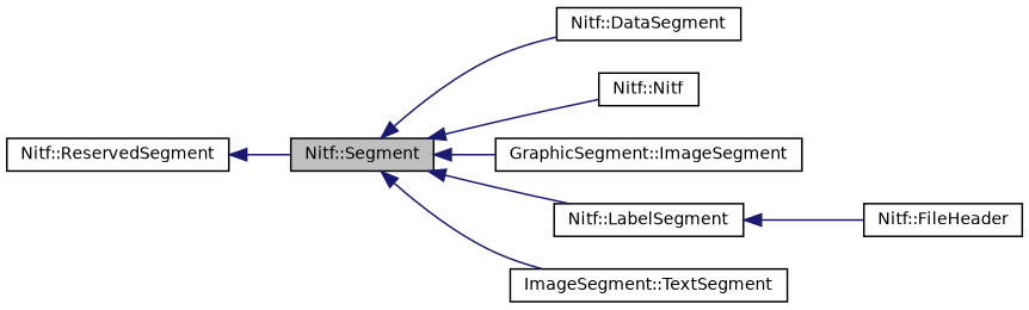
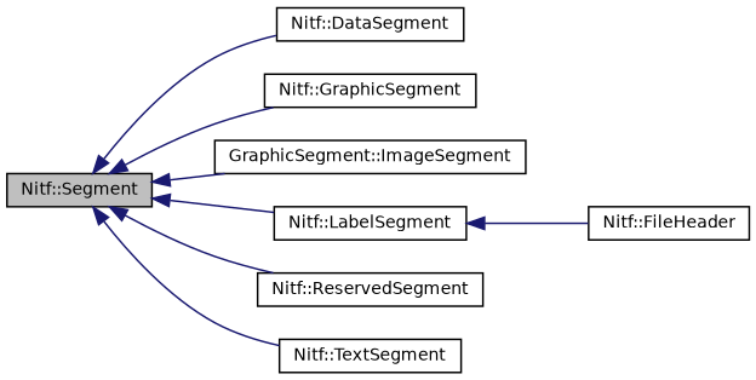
  digraph {
    rankdir=LR
    node [color=black fontname=Helvetica fontsize=10 shape=record]
    edge [color=midnightblue dir=back fontname=Helvetica fontsize=10 labelfontname=Helvetica labelfontsize=10 style=solid]
    n1 [fillcolor=grey75 fontcolor=black height=0.2 label="Nitf::Segment" style=filled width=0.4]
    n2 [height=0.2 label="Nitf::DataSegment" width=0.4]
-   n3 [height=0.2 label="Nitf::Nitf" width=0.4]
+   n3 [height=0.2 label="Nitf::GraphicSegment" width=0.4]
    n4 [height=0.2 label="GraphicSegment::ImageSegment" width=0.4]
    n5 [height=0.2 label="Nitf::LabelSegment" width=0.4]
    n6 [height=0.2 label="Nitf::ReservedSegment" width=0.4]
-   n7 [height=0.2 label="ImageSegment::TextSegment" width=0.4]
+   n7 [height=0.2 label="Nitf::TextSegment" width=0.4]
    n8 [height=0.2 label="Nitf::FileHeader" width=0.4]
    n1 -> n2
    n1 -> n3
    n1 -> n4
    n1 -> n5
-   n6 -> n1
+   n1 -> n6
    n1 -> n7
    n5 -> n8
  }
